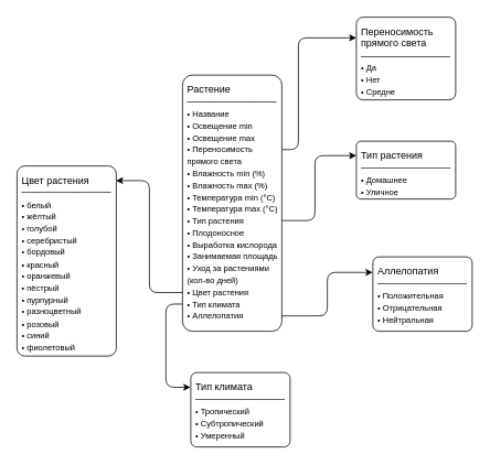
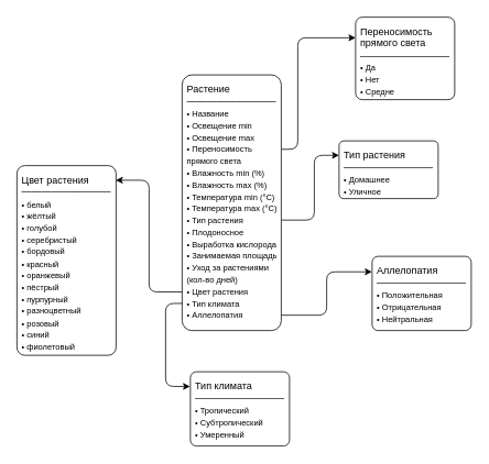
  <mxCell id="0" />
  <mxCell id="1" parent="0" />
  <mxCell id="2" style="edgeStyle=orthogonalEdgeStyle;rounded=1;orthogonalLoop=1;jettySize=auto;html=1;exitX=1.003;exitY=0.291;exitDx=0;exitDy=0;fontSize=12;exitPerimeter=0;entryX=0;entryY=0.25;entryDx=0;entryDy=0;" edge="1" parent="1" source="7" target="8"><mxGeometry relative="1" as="geometry"><mxPoint x="380" y="30" as="targetPoint" /><Array as="points"><mxPoint x="360" y="180" /><mxPoint x="360" y="45" /></Array></mxGeometry></mxCell>
  <mxCell id="3" style="edgeStyle=orthogonalEdgeStyle;rounded=1;orthogonalLoop=1;jettySize=auto;html=1;exitX=1.004;exitY=0.568;exitDx=0;exitDy=0;entryX=0;entryY=0.25;entryDx=0;entryDy=0;fontSize=12;exitPerimeter=0;" edge="1" parent="1" source="7" target="9"><mxGeometry x="0.048" y="-75" relative="1" as="geometry"><Array as="points"><mxPoint x="380" y="266" /><mxPoint x="380" y="188" /></Array><mxPoint as="offset" /></mxGeometry></mxCell>
  <mxCell id="4" style="edgeStyle=orthogonalEdgeStyle;rounded=1;orthogonalLoop=1;jettySize=auto;html=1;exitX=0;exitY=0.849;exitDx=0;exitDy=0;entryX=0.997;entryY=0.077;entryDx=0;entryDy=0;fontSize=12;exitPerimeter=0;entryPerimeter=0;" edge="1" parent="1" source="7" target="10"><mxGeometry relative="1" as="geometry" /></mxCell>
  <mxCell id="5" style="edgeStyle=orthogonalEdgeStyle;rounded=1;orthogonalLoop=1;jettySize=auto;html=1;exitX=0.007;exitY=0.894;exitDx=0;exitDy=0;entryX=-0.003;entryY=0.198;entryDx=0;entryDy=0;entryPerimeter=0;fontSize=12;exitPerimeter=0;" edge="1" parent="1" source="7" target="11"><mxGeometry relative="1" as="geometry" /></mxCell>
  <mxCell id="6" style="edgeStyle=orthogonalEdgeStyle;rounded=1;orthogonalLoop=1;jettySize=auto;html=1;exitX=0.999;exitY=0.94;exitDx=0;exitDy=0;entryX=-0.002;entryY=0.209;entryDx=0;entryDy=0;entryPerimeter=0;fontSize=12;exitPerimeter=0;" edge="1" parent="1" source="7" target="12"><mxGeometry relative="1" as="geometry" /></mxCell>
  <mxCell id="7" value="Растение&lt;br&gt;—————————&lt;br&gt;&lt;font style=&quot;font-size: 10px;&quot;&gt;&lt;span style=&quot;&quot;&gt;• Название&lt;/span&gt;&lt;br&gt;&lt;span style=&quot;&quot;&gt;• Освещение min&lt;/span&gt;&lt;br&gt;&lt;span style=&quot;&quot;&gt;• Освещение max&lt;/span&gt;&lt;br&gt;&lt;span style=&quot;&quot;&gt;• Переносимость прямого света&lt;/span&gt;&lt;br&gt;&lt;span style=&quot;&quot;&gt;• Влажность min (%)&lt;/span&gt;&lt;br&gt;&lt;span style=&quot;&quot;&gt;• Влажность max (%)&lt;/span&gt;&lt;br&gt;&lt;span style=&quot;&quot;&gt;•&amp;nbsp;Температура min (°C)&lt;br&gt;&lt;/span&gt;•&amp;nbsp;Температура max (°C)&lt;br&gt;• Тип растения&lt;br&gt;• Плодоносное&lt;br&gt;• Выработка кислорода&lt;br&gt;• Занимаемая площадь&lt;br&gt;• Уход за растениями (кол-во дней)&lt;br&gt;• Цвет растения&lt;br&gt;• Тип климата&lt;br&gt;• Аллелопатия&lt;br&gt;&lt;/font&gt;" style="rounded=1;whiteSpace=wrap;html=1;align=left;spacing=6;arcSize=10;verticalAlign=top;" vertex="1" parent="1"><mxGeometry x="220" y="90" width="120" height="310" as="geometry" /></mxCell>
  <mxCell id="8" value="&lt;font style=&quot;&quot;&gt;&lt;font style=&quot;font-size: 12px;&quot;&gt;Переносимость прямого света&lt;/font&gt;&lt;br&gt;&lt;span style=&quot;font-size: 12px;&quot;&gt;—————————&lt;br&gt;&lt;/span&gt;&lt;span style=&quot;font-size: 10px;&quot;&gt;• Да&amp;nbsp;&lt;br&gt;• Нет&lt;/span&gt;&lt;br&gt;&lt;span style=&quot;font-size: 10px;&quot;&gt;• Средне&lt;/span&gt;&lt;br&gt;&lt;/font&gt;" style="rounded=1;whiteSpace=wrap;html=1;align=left;spacing=6;arcSize=8;verticalAlign=top;" vertex="1" parent="1"><mxGeometry x="430" y="20" width="120" height="100" as="geometry" /></mxCell>
- <mxCell id="9" value="&lt;font style=&quot;&quot;&gt;&lt;font style=&quot;font-size: 12px;&quot;&gt;Тип растения&lt;/font&gt;&lt;br&gt;&lt;span style=&quot;font-size: 12px;&quot;&gt;—————————&lt;br&gt;&lt;/span&gt;&lt;span style=&quot;font-size: 10px;&quot;&gt;• Домашнее&lt;br&gt;• Уличное&lt;/span&gt;&lt;br&gt;&lt;/font&gt;" style="rounded=1;whiteSpace=wrap;html=1;align=left;spacing=6;arcSize=8;verticalAlign=top;" vertex="1" parent="1"><mxGeometry x="430" y="170" width="120" height="70" as="geometry" /></mxCell>
+ <mxCell id="9" value="&lt;font style=&quot;&quot;&gt;&lt;font style=&quot;font-size: 12px;&quot;&gt;Тип растения&lt;/font&gt;&lt;br&gt;&lt;span style=&quot;font-size: 12px;&quot;&gt;—————————&lt;br&gt;&lt;/span&gt;&lt;span style=&quot;font-size: 10px;&quot;&gt;• Домашнее&lt;br&gt;• Уличное&lt;/span&gt;&lt;br&gt;&lt;/font&gt;" style="rounded=1;whiteSpace=wrap;html=1;align=left;spacing=6;arcSize=8;verticalAlign=top;" vertex="1" parent="1"><mxGeometry x="410" y="170" width="120" height="70" as="geometry" /></mxCell>
  <mxCell id="10" value="&lt;font style=&quot;&quot;&gt;&lt;font style=&quot;font-size: 12px;&quot;&gt;Цвет растения&lt;/font&gt;&lt;br&gt;&lt;span style=&quot;font-size: 12px;&quot;&gt;—————————&lt;br&gt;&lt;/span&gt;&lt;span style=&quot;font-size: 10px;&quot;&gt;•&amp;nbsp;&lt;/span&gt;&lt;span style=&quot;font-size: 10px; background-color: initial;&quot;&gt;белый&lt;/span&gt;&lt;span style=&quot;font-size: 10px;&quot;&gt;&lt;br&gt;&lt;/span&gt;&lt;span style=&quot;font-size: 10px;&quot;&gt;•&amp;nbsp;&lt;/span&gt;&lt;span style=&quot;font-size: 10px; background-color: initial;&quot;&gt;жёлтый&lt;/span&gt;&lt;span style=&quot;font-size: 10px;&quot;&gt;&lt;br&gt;&lt;/span&gt;&lt;span style=&quot;font-size: 10px;&quot;&gt;•&amp;nbsp;&lt;/span&gt;&lt;span style=&quot;font-size: 10px; background-color: initial;&quot;&gt;голубой&lt;/span&gt;&lt;span style=&quot;font-size: 10px;&quot;&gt;&lt;br&gt;&lt;/span&gt;&lt;span style=&quot;font-size: 10px;&quot;&gt;•&amp;nbsp;&lt;/span&gt;&lt;span style=&quot;font-size: 10px; background-color: initial;&quot;&gt;серебристый&lt;/span&gt;&lt;span style=&quot;font-size: 10px;&quot;&gt;&lt;br&gt;&lt;/span&gt;&lt;span style=&quot;font-size: 10px;&quot;&gt;•&amp;nbsp;&lt;/span&gt;&lt;span style=&quot;font-size: 10px; background-color: initial;&quot;&gt;бордовый&lt;/span&gt;&lt;span style=&quot;font-size: 10px;&quot;&gt;&lt;br&gt;&lt;/span&gt;&lt;span style=&quot;font-size: 10px;&quot;&gt;•&amp;nbsp;&lt;/span&gt;&lt;span style=&quot;font-size: 10px; background-color: initial;&quot;&gt;красный&lt;/span&gt;&lt;span style=&quot;font-size: 10px;&quot;&gt;&lt;br&gt;&lt;/span&gt;&lt;span style=&quot;font-size: 10px;&quot;&gt;•&amp;nbsp;&lt;/span&gt;&lt;span style=&quot;font-size: 10px; background-color: initial;&quot;&gt;оранжевый&amp;nbsp;&lt;/span&gt;&lt;span style=&quot;font-size: 10px;&quot;&gt;&lt;br&gt;&lt;/span&gt;&lt;span style=&quot;font-size: 10px;&quot;&gt;•&amp;nbsp;&lt;/span&gt;&lt;span style=&quot;font-size: 10px; background-color: initial;&quot;&gt;пёстрый&lt;/span&gt;&lt;span style=&quot;font-size: 10px;&quot;&gt;&lt;br&gt;&lt;/span&gt;&lt;span style=&quot;font-size: 10px;&quot;&gt;•&amp;nbsp;&lt;/span&gt;&lt;span style=&quot;font-size: 10px; background-color: initial;&quot;&gt;пурпурный&lt;/span&gt;&lt;span style=&quot;font-size: 10px;&quot;&gt;&lt;br&gt;&lt;/span&gt;&lt;span style=&quot;font-size: 10px;&quot;&gt;•&amp;nbsp;&lt;/span&gt;&lt;span style=&quot;font-size: 10px; background-color: initial;&quot;&gt;разноцветный&lt;/span&gt;&lt;span style=&quot;font-size: 10px;&quot;&gt;&lt;br&gt;&lt;/span&gt;&lt;span style=&quot;font-size: 10px;&quot;&gt;•&amp;nbsp;&lt;/span&gt;&lt;span style=&quot;font-size: 10px; background-color: initial;&quot;&gt;розовый&lt;/span&gt;&lt;span style=&quot;font-size: 10px;&quot;&gt;&lt;br&gt;&lt;/span&gt;&lt;span style=&quot;font-size: 10px;&quot;&gt;•&amp;nbsp;&lt;/span&gt;&lt;span style=&quot;font-size: 10px; background-color: initial;&quot;&gt;синий&lt;/span&gt;&lt;span style=&quot;font-size: 10px;&quot;&gt;&lt;br&gt;&lt;/span&gt;&lt;span style=&quot;font-size: 10px;&quot;&gt;•&amp;nbsp;&lt;/span&gt;&lt;span style=&quot;font-size: 10px; background-color: initial;&quot;&gt;фиолетовый&lt;/span&gt;&lt;span style=&quot;font-size: 10px;&quot;&gt;&lt;br&gt;&lt;/span&gt;&lt;/font&gt;" style="rounded=1;whiteSpace=wrap;html=1;align=left;spacing=6;arcSize=8;verticalAlign=top;" vertex="1" parent="1"><mxGeometry x="20" y="200" width="120" height="230" as="geometry" /></mxCell>
  <mxCell id="11" value="&lt;font style=&quot;&quot;&gt;&lt;font style=&quot;font-size: 12px;&quot;&gt;Тип климата&lt;/font&gt;&lt;br&gt;&lt;span style=&quot;font-size: 12px;&quot;&gt;—————————&lt;br&gt;&lt;/span&gt;&lt;span style=&quot;font-size: 10px;&quot;&gt;• Тропический&amp;nbsp;&lt;br&gt;• Субтропический&lt;/span&gt;&lt;br&gt;&lt;span style=&quot;font-size: 10px;&quot;&gt;• Умеренный&lt;/span&gt;&lt;br&gt;&lt;/font&gt;" style="rounded=1;whiteSpace=wrap;html=1;align=left;spacing=6;arcSize=8;verticalAlign=top;" vertex="1" parent="1"><mxGeometry x="230" y="450" width="120" height="90" as="geometry" /></mxCell>
  <mxCell id="12" value="&lt;font style=&quot;&quot;&gt;&lt;font style=&quot;font-size: 12px;&quot;&gt;Аллелопатия&lt;/font&gt;&lt;br&gt;&lt;span style=&quot;font-size: 12px;&quot;&gt;—————————&lt;br&gt;&lt;/span&gt;&lt;span style=&quot;font-size: 10px;&quot;&gt;• Положительная&amp;nbsp;&lt;br&gt;• Отрицательная&lt;/span&gt;&lt;br&gt;&lt;span style=&quot;font-size: 10px;&quot;&gt;• Нейтральная&lt;/span&gt;&lt;br&gt;&lt;/font&gt;" style="rounded=1;whiteSpace=wrap;html=1;align=left;spacing=6;arcSize=8;verticalAlign=top;" vertex="1" parent="1"><mxGeometry x="450" y="310" width="120" height="90" as="geometry" /></mxCell>
